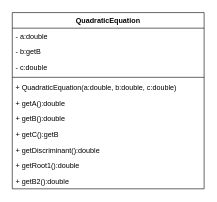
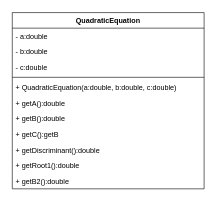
  <mxCell id="0" />
  <mxCell id="1" parent="0" />
  <mxCell id="2" value="QuadraticEquation" style="swimlane;fontStyle=1;align=center;verticalAlign=top;childLayout=stackLayout;horizontal=1;startSize=26;horizontalStack=0;resizeParent=1;resizeParentMax=0;resizeLast=0;collapsible=1;marginBottom=0;" vertex="1" parent="1"><mxGeometry x="20" y="20" width="320" height="294" as="geometry" /></mxCell>
  <mxCell id="3" value="- a:double" style="text;strokeColor=none;fillColor=none;align=left;verticalAlign=top;spacingLeft=4;spacingRight=4;overflow=hidden;rotatable=0;points=[[0,0.5],[1,0.5]];portConstraint=eastwest;" vertex="1" parent="2"><mxGeometry y="26" width="320" height="26" as="geometry" /></mxCell>
- <mxCell id="4" value="- b:getB" style="text;strokeColor=none;fillColor=none;align=left;verticalAlign=top;spacingLeft=4;spacingRight=4;overflow=hidden;rotatable=0;points=[[0,0.5],[1,0.5]];portConstraint=eastwest;" vertex="1" parent="2"><mxGeometry y="52" width="320" height="26" as="geometry" /></mxCell>
+ <mxCell id="4" value="- b:double" style="text;strokeColor=none;fillColor=none;align=left;verticalAlign=top;spacingLeft=4;spacingRight=4;overflow=hidden;rotatable=0;points=[[0,0.5],[1,0.5]];portConstraint=eastwest;" vertex="1" parent="2"><mxGeometry y="52" width="320" height="26" as="geometry" /></mxCell>
  <mxCell id="5" value="- c:double" style="text;strokeColor=none;fillColor=none;align=left;verticalAlign=top;spacingLeft=4;spacingRight=4;overflow=hidden;rotatable=0;points=[[0,0.5],[1,0.5]];portConstraint=eastwest;" vertex="1" parent="2"><mxGeometry y="78" width="320" height="26" as="geometry" /></mxCell>
  <mxCell id="6" value="" style="line;strokeWidth=1;fillColor=none;align=left;verticalAlign=middle;spacingTop=-1;spacingLeft=3;spacingRight=3;rotatable=0;labelPosition=right;points=[];portConstraint=eastwest;" vertex="1" parent="2"><mxGeometry y="104" width="320" height="8" as="geometry" /></mxCell>
  <mxCell id="7" value="+ QuadraticEquation(a:double, b:double, c:double)" style="text;strokeColor=none;fillColor=none;align=left;verticalAlign=top;spacingLeft=4;spacingRight=4;overflow=hidden;rotatable=0;points=[[0,0.5],[1,0.5]];portConstraint=eastwest;" vertex="1" parent="2"><mxGeometry y="112" width="320" height="26" as="geometry" /></mxCell>
  <mxCell id="8" value="+ getA():double" style="text;strokeColor=none;fillColor=none;align=left;verticalAlign=top;spacingLeft=4;spacingRight=4;overflow=hidden;rotatable=0;points=[[0,0.5],[1,0.5]];portConstraint=eastwest;" vertex="1" parent="2"><mxGeometry y="138" width="320" height="26" as="geometry" /></mxCell>
  <mxCell id="9" value="+ getB():double" style="text;strokeColor=none;fillColor=none;align=left;verticalAlign=top;spacingLeft=4;spacingRight=4;overflow=hidden;rotatable=0;points=[[0,0.5],[1,0.5]];portConstraint=eastwest;" vertex="1" parent="2"><mxGeometry y="164" width="320" height="26" as="geometry" /></mxCell>
  <mxCell id="10" value="+ getC():getB" style="text;strokeColor=none;fillColor=none;align=left;verticalAlign=top;spacingLeft=4;spacingRight=4;overflow=hidden;rotatable=0;points=[[0,0.5],[1,0.5]];portConstraint=eastwest;" vertex="1" parent="2"><mxGeometry y="190" width="320" height="26" as="geometry" /></mxCell>
  <mxCell id="11" value="+ getDiscriminant():double" style="text;strokeColor=none;fillColor=none;align=left;verticalAlign=top;spacingLeft=4;spacingRight=4;overflow=hidden;rotatable=0;points=[[0,0.5],[1,0.5]];portConstraint=eastwest;" vertex="1" parent="2"><mxGeometry y="216" width="320" height="26" as="geometry" /></mxCell>
  <mxCell id="12" value="+ getRoot1():double" style="text;strokeColor=none;fillColor=none;align=left;verticalAlign=top;spacingLeft=4;spacingRight=4;overflow=hidden;rotatable=0;points=[[0,0.5],[1,0.5]];portConstraint=eastwest;" vertex="1" parent="2"><mxGeometry y="242" width="320" height="26" as="geometry" /></mxCell>
  <mxCell id="13" value="+ getB2():double" style="text;strokeColor=none;fillColor=none;align=left;verticalAlign=top;spacingLeft=4;spacingRight=4;overflow=hidden;rotatable=0;points=[[0,0.5],[1,0.5]];portConstraint=eastwest;" vertex="1" parent="2"><mxGeometry y="268" width="320" height="26" as="geometry" /></mxCell>
